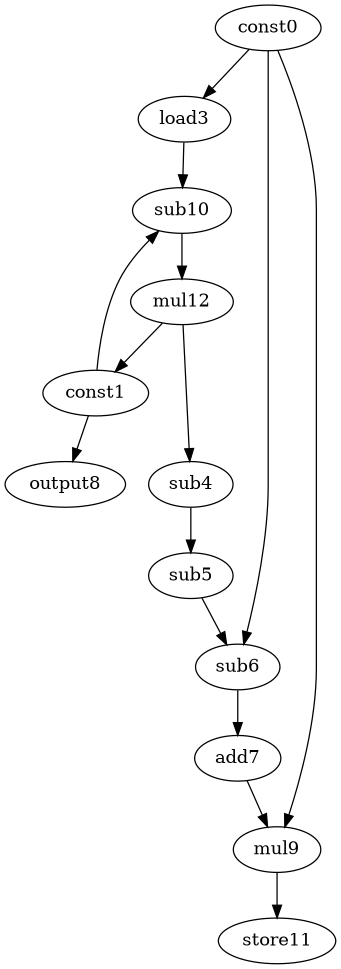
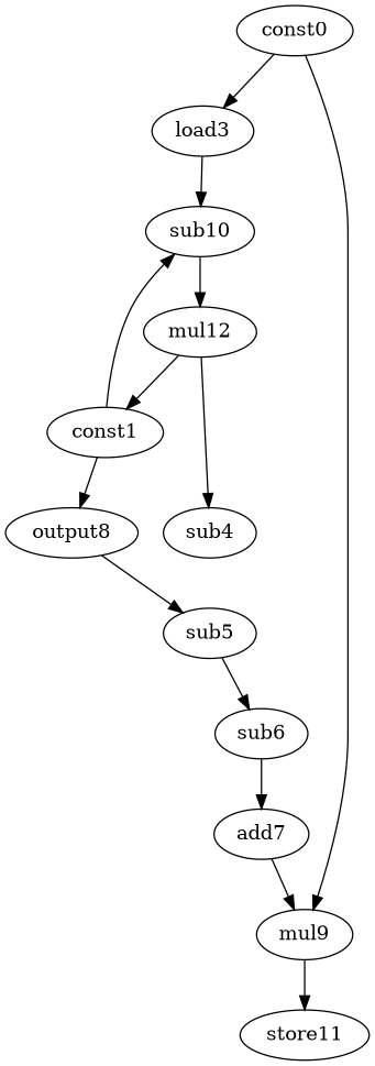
  digraph {
    node [opcode=sub]
    edge [operand=0]
    const0 [opcode=const]
    load3 [opcode=load]
    sub6
    mul9 [opcode=mul]
    sub10
    sub5
    add7 [opcode=add]
    store11 [opcode=store]
    const1 [opcode=const]
    output8 [opcode=output]
    mul12 [opcode=mul]
    sub4
    const0 -> load3
-   const0 -> sub6
    const0 -> mul9
    load3 -> sub10 [operand=1]
    sub6 -> add7 [operand=1]
    mul9 -> store11
    sub10 -> mul12 [operand=1]
    sub5 -> sub6 [operand=1]
    add7 -> mul9 [operand=1]
    const1 -> sub10
    const1 -> output8
    mul12 -> const1
    mul12 -> sub4 [operand=1]
-   sub4 -> sub5 [operand=1]
+   output8 -> sub5 [operand=1]
  }
